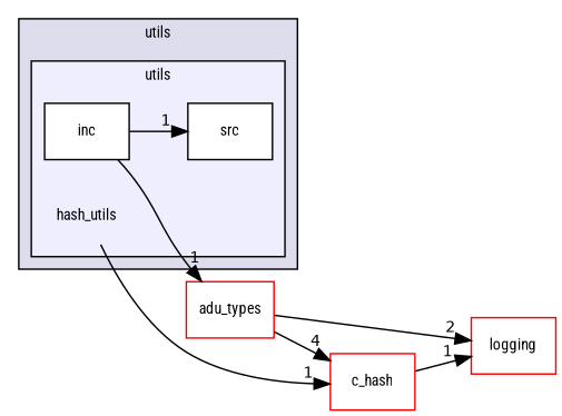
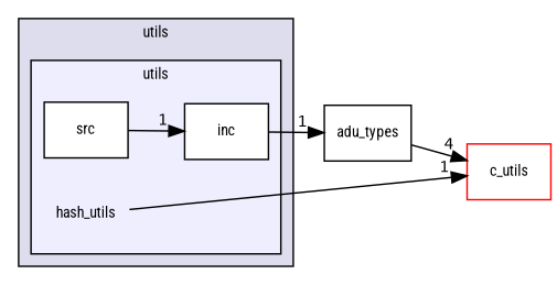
  digraph {
    compound=true
    fontname="Roboto Condensed"
    rankdir=LR
    node [fontname="Roboto Condensed" fontsize=10 shape=box color=red fillcolor=white style=filled]
    edge [fontname="Roboto Condensed" headlabel=1 labeldistance=1.5 labelfontname=Helvetica labelfontsize=10]
    n1 [label=hash_utils shape=plaintext color="" fillcolor="" style=""]
    n2 [color=black label=inc]
    n3 [color=black label=src]
-   n4 [label=c_hash]
-   n5 [label=adu_types]
-   n6 [label=logging]
+   n4 [label=c_utils]
+   n5 [color=black label=adu_types]
    subgraph cluster_1 {
      bgcolor="#ddddee"
      fontsize=10
      label=utils
      pencolor=black
      subgraph cluster_2 {
        bgcolor="#eeeeff"
        fontsize=10
        label=utils
        pencolor=black
        n1
        n2
        n3
      }
    }
    n1 -> n4
    n2 -> n5
-   n2 -> n3
-   n4 -> n6
+   n3 -> n2
    n5 -> n4 [headlabel=4]
-   n5 -> n6 [headlabel=2]
  }
